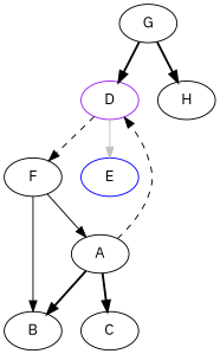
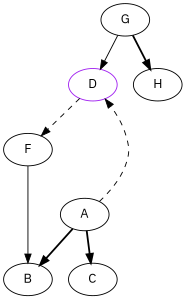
  digraph {
    fontname="IBM Plex Sans"
    node [fontname="IBM Plex Sans"]
    edge [fontname="IBM Plex Sans" style=bold]
    n1 [color=purple label=D]
    n2 [label=F]
-   n3 [color=blue label=E]
    n4 [label=A]
    n5 [label=B]
    n6 [label=C]
    n7 [label=G]
    n8 [label=H]
    n1 -> n2 [style=dashed]
-   n1 -> n3 [color=gray style=solid]
-   n2 -> n4 [style=solid]
    n2 -> n5 [style=solid]
    n4 -> n1 [style=dashed]
    n4 -> n5
    n4 -> n6
-   n7 -> n1
+   n7 -> n1 [style=solid]
    n7 -> n8
  }
